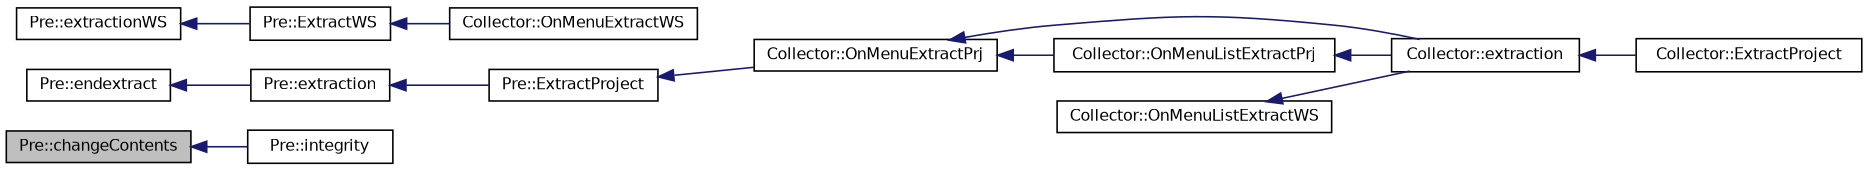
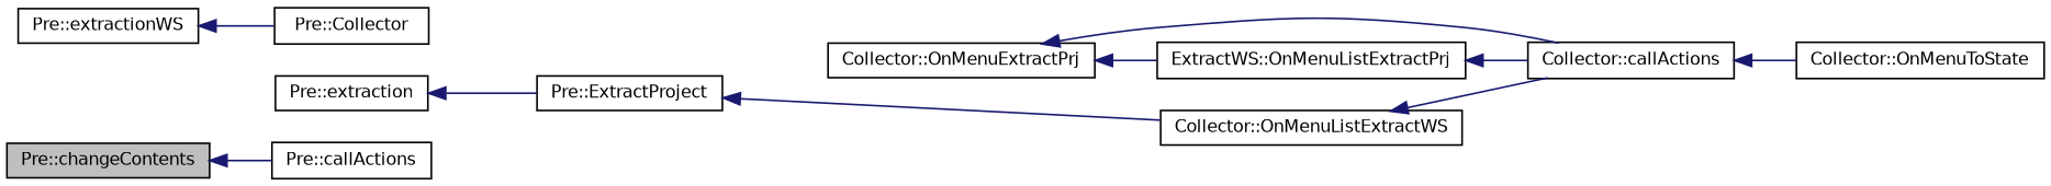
  digraph {
    rankdir=LR
    node [color=black fillcolor=white fontname=Helvetica fontsize=10 shape=record style=filled]
    edge [color=midnightblue dir=back fontname=Helvetica fontsize=10 labelfontname=Helvetica labelfontsize=10 style=solid]
    n1 [fillcolor=grey75 fontcolor=black height=0.2 label="Pre::changeContents" width=0.4]
-   n2 [height=0.2 label="Pre::integrity" width=0.4]
-   n3 [height=0.2 label="Pre::endextract" width=0.4]
+   n2 [height=0.2 label="Pre::callActions" width=0.4]
    n4 [height=0.2 label="Pre::extraction" width=0.4]
    n5 [height=0.2 label="Pre::ExtractProject" width=0.4]
    n6 [height=0.2 label="Collector::OnMenuExtractPrj" width=0.4]
    n7 [height=0.2 label="Pre::extractionWS" width=0.4]
-   n8 [height=0.2 label="Pre::ExtractWS" width=0.4]
-   n9 [height=0.2 label="Collector::extraction" width=0.4]
-   n10 [height=0.2 label="Collector::OnMenuListExtractPrj" width=0.4]
-   n11 [height=0.2 label="Collector::ExtractProject" width=0.4]
-   n12 [height=0.2 label="Collector::OnMenuExtractWS" width=0.4]
+   n8 [height=0.2 label="Pre::Collector" width=0.4]
+   n9 [height=0.2 label="Collector::callActions" width=0.4]
+   n10 [height=0.2 label="ExtractWS::OnMenuListExtractPrj" width=0.4]
+   n11 [height=0.2 label="Collector::OnMenuToState" width=0.4]
    n13 [height=0.2 label="Collector::OnMenuListExtractWS" width=0.4]
    n1 -> n2
-   n3 -> n4
    n4 -> n5
-   n5 -> n6
+   n5 -> n13
    n6 -> n9
    n6 -> n10
    n7 -> n8
-   n8 -> n12
    n9 -> n11
    n10 -> n9
    n13 -> n9
  }
